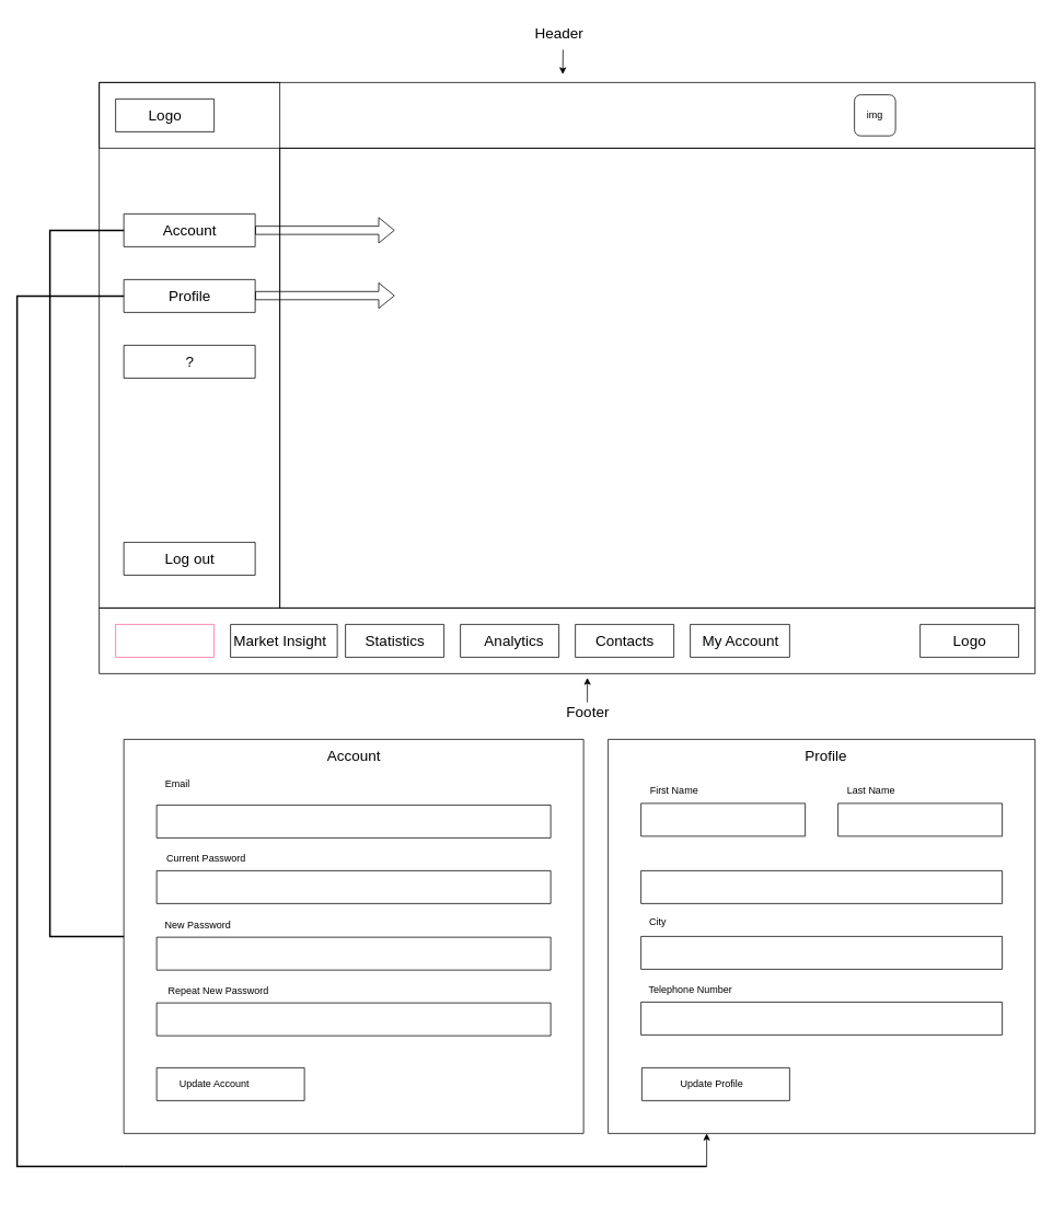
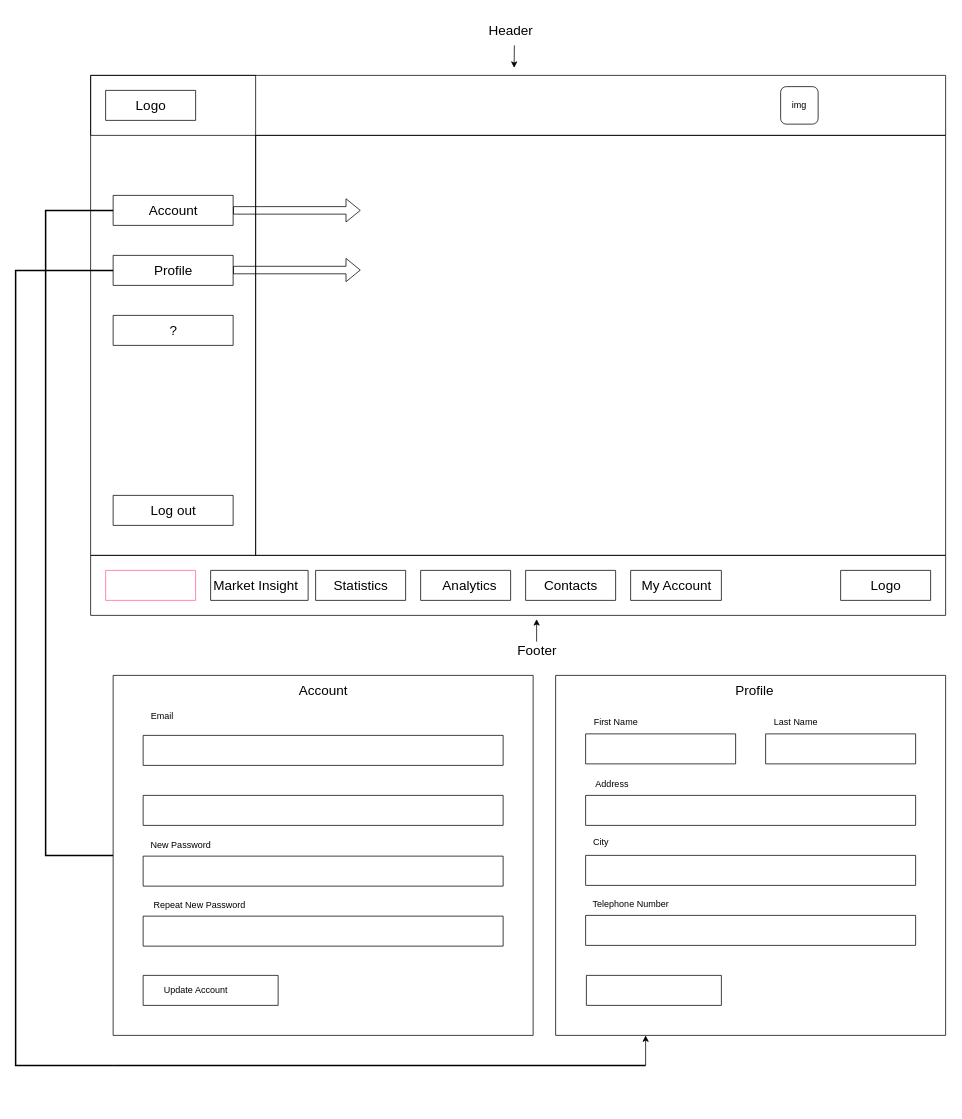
  <mxCell id="0" />
  <mxCell id="1" parent="0" />
  <mxCell id="2" value="" style="swimlane;startSize=0;hachureGap=4;fontFamily=Architects Daughter;fontSource=https%3A%2F%2Ffonts.googleapis.com%2Fcss%3Ffamily%3DArchitects%2BDaughter;fontSize=20;labelBackgroundColor=none;" parent="1" vertex="1"><mxGeometry x="120" y="100" width="1140" height="80" as="geometry" /></mxCell>
  <mxCell id="3" value="img" style="whiteSpace=wrap;html=1;aspect=fixed;rounded=1;" parent="2" vertex="1"><mxGeometry x="920" y="15" width="50" height="50" as="geometry" /></mxCell>
  <mxCell id="4" value="" style="swimlane;startSize=0;" parent="2" vertex="1"><mxGeometry x="20" y="20" width="120" height="40" as="geometry" /></mxCell>
  <mxCell id="5" value="&lt;font style=&quot;font-size: 18px;&quot;&gt;Logo&lt;/font&gt;" style="text;html=1;align=center;verticalAlign=middle;resizable=0;points=[];autosize=1;strokeColor=none;fillColor=none;" parent="4" vertex="1"><mxGeometry x="30" width="60" height="40" as="geometry" /></mxCell>
  <mxCell id="6" value="&lt;font style=&quot;font-size: 18px;&quot;&gt;Header&lt;/font&gt;" style="text;html=1;align=center;verticalAlign=middle;resizable=0;points=[];autosize=1;strokeColor=none;fillColor=none;" parent="1" vertex="1"><mxGeometry x="640" width="80" height="40" as="geometry" y="20" /></mxCell>
  <mxCell id="7" value="" style="endArrow=classic;html=1;rounded=0;" parent="1" edge="1"><mxGeometry width="50" height="50" relative="1" as="geometry"><mxPoint x="685" y="60" as="sourcePoint" /><mxPoint x="684.66" y="90" as="targetPoint" /></mxGeometry></mxCell>
  <mxCell id="8" value="" style="swimlane;startSize=0;" parent="1" vertex="1"><mxGeometry x="120" y="100" width="220" height="640" as="geometry" /></mxCell>
  <mxCell id="9" value="" style="swimlane;startSize=0;" parent="8" vertex="1"><mxGeometry x="30" y="160" width="160" height="40" as="geometry" /></mxCell>
  <mxCell id="10" value="&lt;font style=&quot;font-size: 18px;&quot;&gt;Account&lt;/font&gt;" style="text;html=1;align=center;verticalAlign=middle;resizable=0;points=[];autosize=1;strokeColor=none;fillColor=none;" parent="9" vertex="1"><mxGeometry x="35" width="90" height="40" as="geometry" /></mxCell>
  <mxCell id="11" value="" style="swimlane;startSize=0;" parent="8" vertex="1"><mxGeometry x="30" y="240" width="160" height="40" as="geometry" /></mxCell>
  <mxCell id="12" value="&lt;font style=&quot;font-size: 18px;&quot;&gt;Profile&lt;/font&gt;" style="text;html=1;align=center;verticalAlign=middle;resizable=0;points=[];autosize=1;strokeColor=none;fillColor=none;" parent="11" vertex="1"><mxGeometry x="45" width="70" height="40" as="geometry" /></mxCell>
  <mxCell id="13" value="" style="swimlane;startSize=0;" parent="8" vertex="1"><mxGeometry x="30" y="320" width="160" height="40" as="geometry" /></mxCell>
  <mxCell id="14" value="&lt;font style=&quot;font-size: 18px;&quot;&gt;?&lt;/font&gt;" style="text;html=1;align=center;verticalAlign=middle;resizable=0;points=[];autosize=1;strokeColor=none;fillColor=none;" parent="13" vertex="1"><mxGeometry x="65" width="30" height="40" as="geometry" /></mxCell>
  <mxCell id="15" value="" style="swimlane;startSize=0;" parent="8" vertex="1"><mxGeometry x="30" y="560" width="160" height="40" as="geometry" /></mxCell>
  <mxCell id="16" value="&lt;font style=&quot;font-size: 18px;&quot;&gt;Log out&lt;/font&gt;" style="text;html=1;align=center;verticalAlign=middle;resizable=0;points=[];autosize=1;strokeColor=none;fillColor=none;" parent="15" vertex="1"><mxGeometry x="40" width="80" height="40" as="geometry" /></mxCell>
  <mxCell id="17" value="" style="swimlane;startSize=0;" parent="1" vertex="1"><mxGeometry y="180" width="920" height="560" as="geometry" x="340" /></mxCell>
  <mxCell id="18" value="" style="shape=flexArrow;endArrow=classic;html=1;rounded=0;" parent="17" edge="1"><mxGeometry width="50" height="50" relative="1" as="geometry"><mxPoint x="-30" y="100" as="sourcePoint" /><mxPoint x="140" y="100" as="targetPoint" /></mxGeometry></mxCell>
  <mxCell id="19" value="" style="shape=flexArrow;endArrow=classic;html=1;rounded=0;" parent="17" edge="1"><mxGeometry width="50" height="50" relative="1" as="geometry"><mxPoint x="-30" y="179.58" as="sourcePoint" /><mxPoint x="140" y="179.58" as="targetPoint" /></mxGeometry></mxCell>
  <mxCell id="20" value="" style="swimlane;startSize=0;" parent="1" vertex="1"><mxGeometry x="120" y="740" width="1140" height="80" as="geometry" /></mxCell>
  <mxCell id="21" value="" style="swimlane;startSize=0;labelBackgroundColor=none;fillColor=#FFE45E;strokeColor=#FF6392;fontColor=#5AA9E6;" parent="20" vertex="1"><mxGeometry x="20" y="20" width="120" height="40" as="geometry" /></mxCell>
  <mxCell id="22" value="" style="swimlane;startSize=0;labelBackgroundColor=none;" parent="20" vertex="1"><mxGeometry x="160" y="20" width="130" height="40" as="geometry" /></mxCell>
  <mxCell id="23" value="&lt;font style=&quot;font-size: 18px;&quot;&gt;Market Insight&lt;/font&gt;" style="text;html=1;align=center;verticalAlign=middle;resizable=0;points=[];autosize=1;strokeColor=none;fillColor=none;" parent="22" vertex="1"><mxGeometry x="-10" width="140" height="40" as="geometry" /></mxCell>
  <mxCell id="24" value="" style="swimlane;startSize=0;labelBackgroundColor=none;" parent="20" vertex="1"><mxGeometry x="300" y="20" width="120" height="40" as="geometry" /></mxCell>
  <mxCell id="25" value="&lt;font style=&quot;font-size: 18px;&quot;&gt;Statistics&lt;/font&gt;" style="text;html=1;align=center;verticalAlign=middle;resizable=0;points=[];autosize=1;strokeColor=none;fillColor=none;" parent="24" vertex="1"><mxGeometry x="10" width="100" height="40" as="geometry" /></mxCell>
  <mxCell id="26" value="" style="swimlane;startSize=0;labelBackgroundColor=none;" parent="20" vertex="1"><mxGeometry x="440" y="20" width="120" height="40" as="geometry" /></mxCell>
  <mxCell id="27" value="&lt;font style=&quot;font-size: 18px;&quot;&gt;Analytics&lt;/font&gt;" style="text;html=1;align=center;verticalAlign=middle;resizable=0;points=[];autosize=1;strokeColor=none;fillColor=none;" parent="26" vertex="1"><mxGeometry x="15" width="100" height="40" as="geometry" /></mxCell>
  <mxCell id="28" value="" style="swimlane;startSize=0;labelBackgroundColor=none;" parent="20" vertex="1"><mxGeometry x="580" y="20" width="120" height="40" as="geometry" /></mxCell>
  <mxCell id="29" value="&lt;font color=&quot;#000000&quot;&gt;Contacts&lt;/font&gt;" style="text;html=1;align=center;verticalAlign=middle;resizable=0;points=[];autosize=1;fontSize=18;labelBackgroundColor=none;" parent="28" vertex="1"><mxGeometry x="15" width="90" height="40" as="geometry" /></mxCell>
  <mxCell id="30" value="" style="swimlane;startSize=0;" parent="20" vertex="1"><mxGeometry x="720" y="20" width="121" height="40" as="geometry" /></mxCell>
  <mxCell id="31" value="&lt;font color=&quot;#010203&quot; style=&quot;font-size: 18px;&quot;&gt;My Account&lt;/font&gt;" style="text;html=1;align=center;verticalAlign=middle;resizable=0;points=[];autosize=1;" parent="30" vertex="1"><mxGeometry x="1" width="120" height="40" as="geometry" /></mxCell>
  <mxCell id="32" value="" style="swimlane;startSize=0;" parent="20" vertex="1"><mxGeometry x="1000" y="20" width="120" height="40" as="geometry" /></mxCell>
  <mxCell id="33" value="&lt;font style=&quot;font-size: 18px;&quot;&gt;Logo&lt;/font&gt;" style="text;html=1;align=center;verticalAlign=middle;resizable=0;points=[];autosize=1;strokeColor=none;fillColor=none;" parent="32" vertex="1"><mxGeometry x="30" width="60" height="40" as="geometry" /></mxCell>
  <mxCell id="34" value="&lt;font style=&quot;font-size: 18px;&quot;&gt;Footer&lt;/font&gt;" style="text;html=1;align=center;verticalAlign=middle;resizable=0;points=[];autosize=1;strokeColor=none;fillColor=none;" parent="1" vertex="1"><mxGeometry x="675" y="847" width="80" height="40" as="geometry" /></mxCell>
  <mxCell id="35" value="" style="endArrow=classic;html=1;rounded=0;" parent="1" edge="1"><mxGeometry width="50" height="50" relative="1" as="geometry"><mxPoint x="714.66" y="855" as="sourcePoint" /><mxPoint x="714.66" y="825" as="targetPoint" /></mxGeometry></mxCell>
  <mxCell id="36" value="" style="swimlane;startSize=0;" parent="1" vertex="1"><mxGeometry x="150" y="900" width="560" height="480" as="geometry" /></mxCell>
  <mxCell id="37" value="&lt;font style=&quot;font-size: 18px;&quot;&gt;Account&lt;/font&gt;" style="text;html=1;align=center;verticalAlign=middle;resizable=0;points=[];autosize=1;strokeColor=none;fillColor=none;" parent="36" vertex="1"><mxGeometry x="235" width="90" height="40" as="geometry" /></mxCell>
  <mxCell id="38" value="" style="swimlane;startSize=0;" parent="36" vertex="1"><mxGeometry x="40" y="80" width="480" height="40" as="geometry" /></mxCell>
  <mxCell id="39" value="Email" style="text;html=1;align=center;verticalAlign=middle;resizable=0;points=[];autosize=1;strokeColor=none;fillColor=none;" parent="36" vertex="1"><mxGeometry x="40" y="40" width="50" height="30" as="geometry" /></mxCell>
  <mxCell id="40" value="" style="swimlane;startSize=0;" parent="36" vertex="1"><mxGeometry x="40" y="160" width="480" height="40" as="geometry" /></mxCell>
- <mxCell id="41" value="Current Password" style="text;html=1;align=center;verticalAlign=middle;resizable=0;points=[];autosize=1;strokeColor=none;fillColor=none;" parent="36" vertex="1"><mxGeometry x="40" y="130" width="120" height="30" as="geometry" /></mxCell>
  <mxCell id="42" value="" style="swimlane;startSize=0;" parent="36" vertex="1"><mxGeometry x="40" y="241" width="480" height="40" as="geometry" /></mxCell>
  <mxCell id="43" value="New Password" style="text;html=1;align=center;verticalAlign=middle;resizable=0;points=[];autosize=1;strokeColor=none;fillColor=none;" parent="36" vertex="1"><mxGeometry x="40" y="211" width="100" height="30" as="geometry" /></mxCell>
  <mxCell id="44" value="" style="swimlane;startSize=0;" parent="36" vertex="1"><mxGeometry x="40" y="321" width="480" height="40" as="geometry" /></mxCell>
  <mxCell id="45" value="Repeat New Password" style="text;html=1;align=center;verticalAlign=middle;resizable=0;points=[];autosize=1;strokeColor=none;fillColor=none;" parent="36" vertex="1"><mxGeometry x="40" y="291" width="150" height="30" as="geometry" /></mxCell>
  <mxCell id="46" value="" style="swimlane;startSize=0;labelBackgroundColor=none;" parent="36" vertex="1"><mxGeometry x="40" y="400" width="180" height="40" as="geometry" /></mxCell>
  <mxCell id="47" value="Update Account" style="text;html=1;align=center;verticalAlign=middle;resizable=0;points=[];autosize=1;strokeColor=none;fillColor=none;" parent="46" vertex="1"><mxGeometry x="15" y="5" width="110" height="30" as="geometry" /></mxCell>
  <mxCell id="48" value="" style="strokeWidth=2;html=1;shape=mxgraph.flowchart.annotation_1;align=left;pointerEvents=1;" parent="1" vertex="1"><mxGeometry x="60" y="280" width="90" height="860" as="geometry" /></mxCell>
  <mxCell id="49" value="" style="swimlane;startSize=0;" parent="1" vertex="1"><mxGeometry x="740" y="900" width="520" height="480" as="geometry" /></mxCell>
  <mxCell id="50" value="&lt;font style=&quot;font-size: 18px;&quot;&gt;Profile&lt;/font&gt;" style="text;html=1;align=center;verticalAlign=middle;resizable=0;points=[];autosize=1;strokeColor=none;fillColor=none;" parent="49" vertex="1"><mxGeometry x="230" width="70" height="40" as="geometry" /></mxCell>
  <mxCell id="51" value="First Name" style="text;html=1;align=center;verticalAlign=middle;resizable=0;points=[];autosize=1;strokeColor=none;fillColor=none;" parent="49" vertex="1"><mxGeometry x="40" y="48" width="80" height="30" as="geometry" /></mxCell>
  <mxCell id="52" value="Last Name" style="text;html=1;align=center;verticalAlign=middle;resizable=0;points=[];autosize=1;strokeColor=none;fillColor=none;" parent="49" vertex="1"><mxGeometry x="280" y="48" width="80" height="30" as="geometry" /></mxCell>
  <mxCell id="53" value="" style="swimlane;startSize=0;" parent="49" vertex="1"><mxGeometry x="40" y="78" width="200" height="40" as="geometry" /></mxCell>
  <mxCell id="54" value="" style="swimlane;startSize=0;" parent="49" vertex="1"><mxGeometry x="280" y="78" width="200" height="40" as="geometry" /></mxCell>
  <mxCell id="55" value="" style="swimlane;startSize=0;" parent="49" vertex="1"><mxGeometry x="40" y="160" width="440" height="40" as="geometry" /></mxCell>
+ <mxCell id="56" value="Address" style="text;html=1;align=center;verticalAlign=middle;resizable=0;points=[];autosize=1;strokeColor=none;fillColor=none;" parent="49" vertex="1"><mxGeometry x="40" y="130" width="70" height="30" as="geometry" /></mxCell>
  <mxCell id="57" value="" style="swimlane;startSize=0;" parent="49" vertex="1"><mxGeometry x="40" y="320" width="440" height="40" as="geometry" /></mxCell>
  <mxCell id="58" value="Telephone Number" style="text;html=1;align=center;verticalAlign=middle;resizable=0;points=[];autosize=1;strokeColor=none;fillColor=none;" parent="49" vertex="1"><mxGeometry x="40" y="290" width="120" height="30" as="geometry" /></mxCell>
  <mxCell id="59" value="" style="swimlane;startSize=0;labelBackgroundColor=none;" parent="49" vertex="1"><mxGeometry x="41" y="400" width="180" height="40" as="geometry" /></mxCell>
- <mxCell id="60" value="Update Profile" style="text;html=1;align=center;verticalAlign=middle;resizable=0;points=[];autosize=1;strokeColor=none;fillColor=none;" parent="59" vertex="1"><mxGeometry x="35" y="5" width="100" height="30" as="geometry" /></mxCell>
  <mxCell id="61" value="" style="swimlane;startSize=0;" parent="1" vertex="1"><mxGeometry x="780" y="1140" width="440" height="40" as="geometry" /></mxCell>
  <mxCell id="62" value="City" style="text;html=1;align=center;verticalAlign=middle;resizable=0;points=[];autosize=1;strokeColor=none;fillColor=none;" parent="1" vertex="1"><mxGeometry x="780" y="1108" width="40" height="30" as="geometry" /></mxCell>
  <mxCell id="63" value="" style="strokeWidth=2;html=1;shape=mxgraph.flowchart.annotation_1;align=left;pointerEvents=1;" parent="1" vertex="1"><mxGeometry x="20" y="360" width="130" height="1060" as="geometry" /></mxCell>
  <mxCell id="64" value="" style="line;strokeWidth=2;html=1;" parent="1" vertex="1"><mxGeometry x="150" y="1370" width="710" height="100" as="geometry" /></mxCell>
  <mxCell id="65" value="" style="endArrow=classic;html=1;rounded=0;" parent="1" edge="1"><mxGeometry width="50" height="50" relative="1" as="geometry"><mxPoint x="860" y="1420" as="sourcePoint" /><mxPoint x="860" y="1380" as="targetPoint" /></mxGeometry></mxCell>
